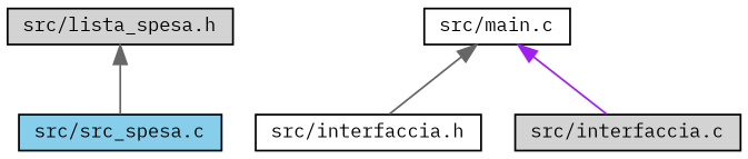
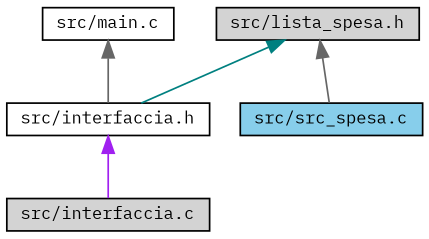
  digraph {
    fontname="IBM Plex Mono"
    node [color=black fillcolor=lightgrey fontname="IBM Plex Mono" fontsize=10 shape=record style=filled]
    edge [color=gray40 dir=back fontname="IBM Plex Mono" fontsize=10 labelfontname=Helvetica labelfontsize=10 style=solid]
    n1 [fontcolor=black height=0.2 label="src/lista_spesa.h" width=0.4]
    n2 [fillcolor=white height=0.2 label="src/interfaccia.h" width=0.4]
    n3 [fillcolor=skyblue height=0.2 label="src/src_spesa.c" width=0.4]
    n4 [height=0.2 label="src/interfaccia.c" width=0.4]
    n5 [fillcolor=white height=0.2 label="src/main.c" width=0.4]
+   n1 -> n2 [color=teal]
    n1 -> n3
-   n5 -> n4 [color=purple]
+   n2 -> n4 [color=purple]
    n5 -> n2
  }
